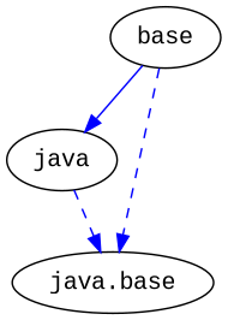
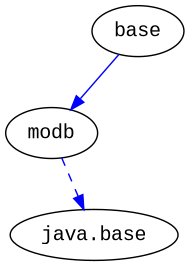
  digraph {
    fontname="Liberation Mono"
    node [fontname="Liberation Mono" shape=ellipse]
    edge [color="#0000ff" fontcolor="#0000ff" fontname="Liberation Mono" style=dashed weight=16]
-   n1 [label=java]
+   n1 [label=modb]
    n2 [label="java.base"]
    n3 [label=base]
    n1 -> n2
    n3 -> n1 [weight=8 style=""]
-   n3 -> n2
  }
